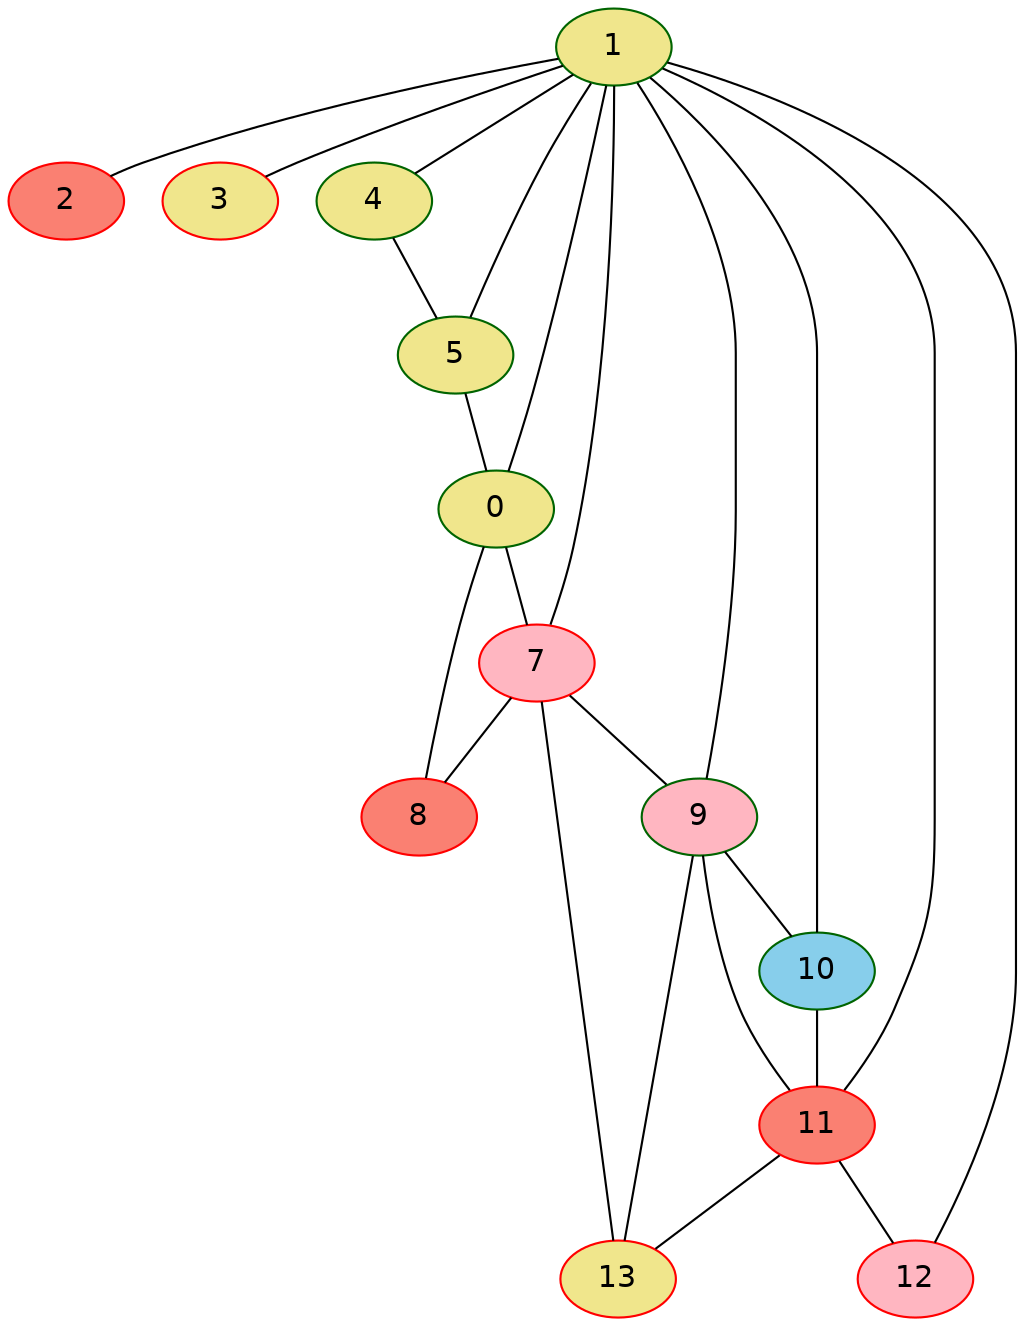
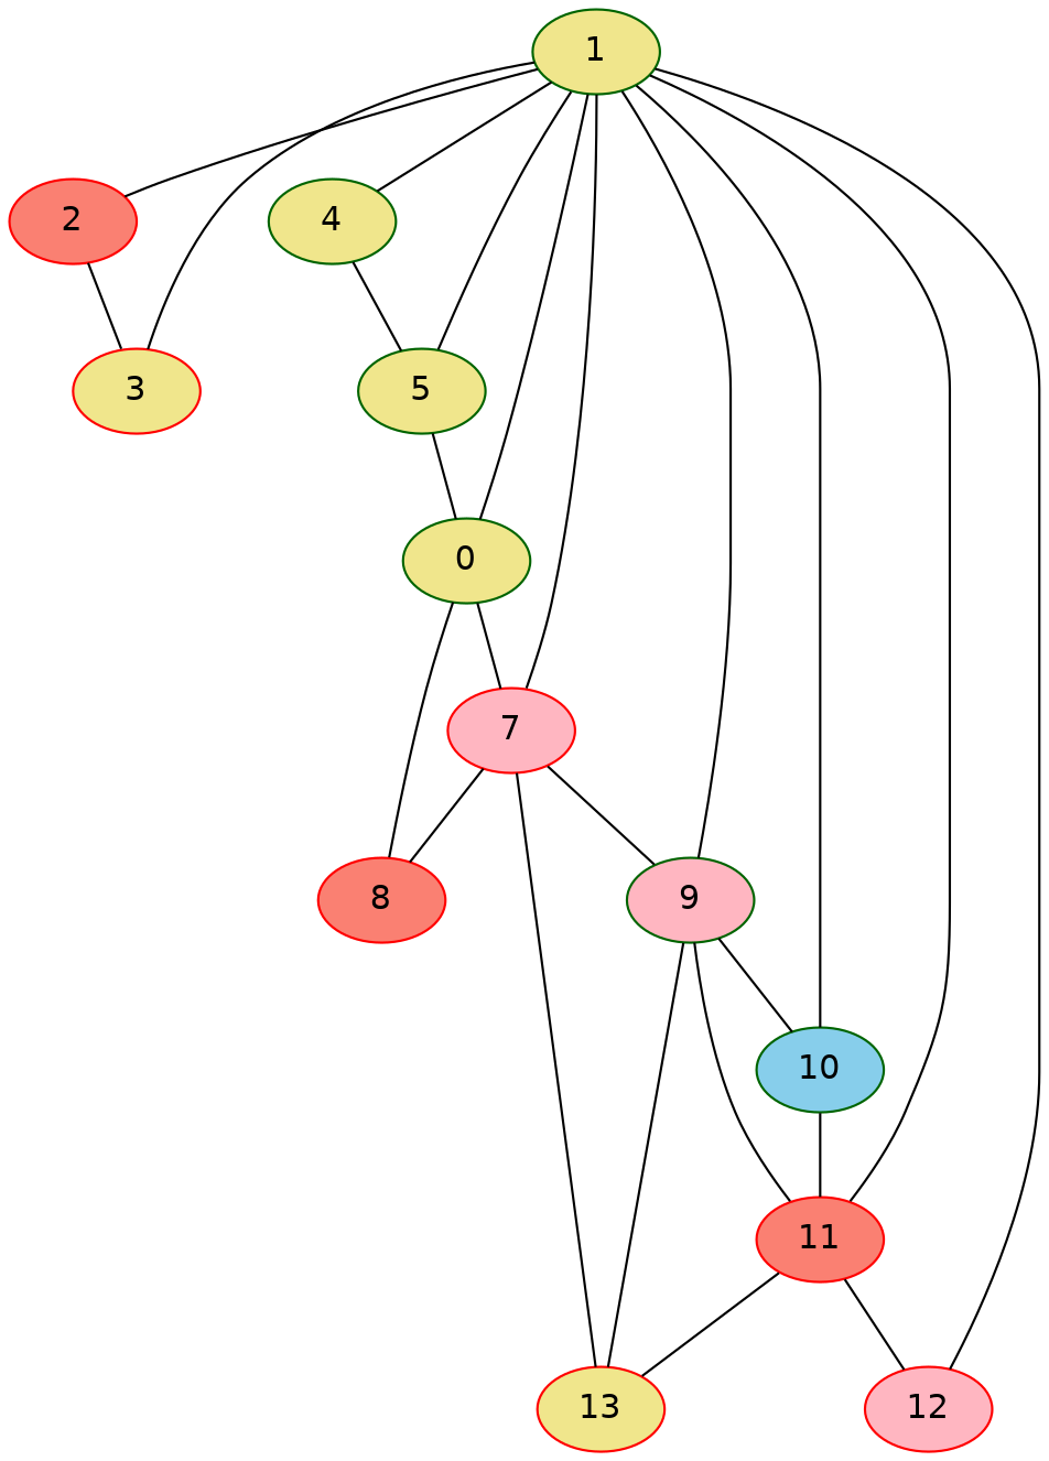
  graph {
    fontname="DejaVu Sans"
    node [color=red fillcolor=khaki fontname="DejaVu Sans" style=filled]
    edge [fontname="DejaVu Sans"]
    1 [color=darkgreen]
    2 [fillcolor=salmon]
    3
    4 [color=darkgreen]
    5 [color=darkgreen]
    n6 [color=darkgreen label=0]
    7 [fillcolor=lightpink]
    9 [color=darkgreen fillcolor=lightpink]
    10 [color=darkgreen fillcolor=skyblue]
    11 [fillcolor=salmon]
    12 [fillcolor=lightpink]
    8 [fillcolor=salmon]
    13
    1 -- 2
    1 -- 3
    1 -- 4
    1 -- 5
    1 -- n6
    1 -- 7
    1 -- 9
    1 -- 10
    1 -- 11
    1 -- 12
+   2 -- 3
    4 -- 5
    5 -- n6
    n6 -- 7
    n6 -- 8
    7 -- 9
    7 -- 8
    7 -- 13
    9 -- 10
    9 -- 11
    9 -- 13
    10 -- 11
    11 -- 12
    11 -- 13
  }
